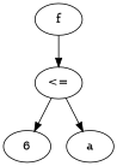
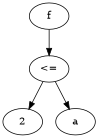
  digraph {
    n1 [label=f]
    n2 [label="<="]
-   n3 [label=6]
+   n3 [label=2]
    n4 [label=a]
    n1 -> n2
    n2 -> n3
    n2 -> n4
  }
